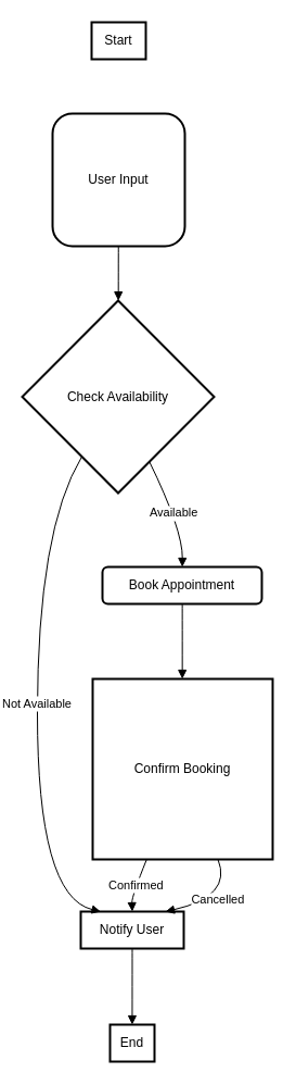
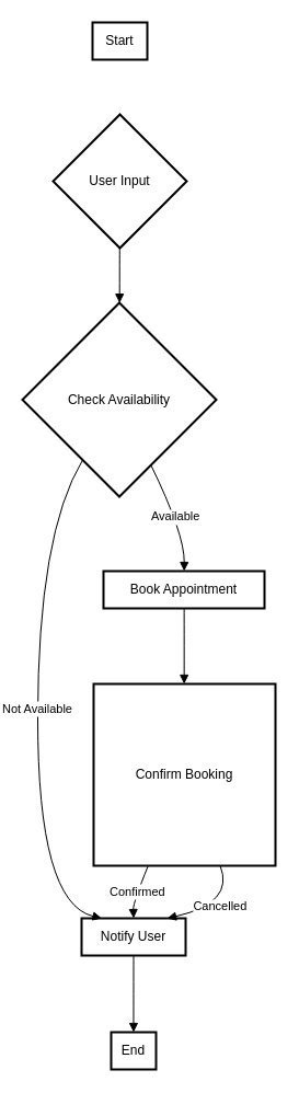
  <mxCell id="0" />
  <mxCell id="1" parent="0" />
  <mxCell id="2" value="Start" style="whiteSpace=wrap;strokeWidth=2;" vertex="1" parent="1"><mxGeometry x="84" y="20" width="50" height="34" as="geometry" /></mxCell>
- <mxCell id="3" value="User Input" style="strokeWidth=2;whiteSpace=wrap;rounded=1;" vertex="1" parent="1"><mxGeometry x="48" y="104" width="122" height="122" as="geometry" /></mxCell>
+ <mxCell id="3" value="User Input" style="rhombus;strokeWidth=2;whiteSpace=wrap;" vertex="1" parent="1"><mxGeometry x="48" y="104" width="122" height="122" as="geometry" /></mxCell>
  <mxCell id="4" value="Check Availability" style="rhombus;strokeWidth=2;whiteSpace=wrap;" vertex="1" parent="1"><mxGeometry x="20" y="276" width="177" height="177" as="geometry" /></mxCell>
- <mxCell id="5" value="Book Appointment" style="whiteSpace=wrap;strokeWidth=2;rounded=1;" vertex="1" parent="1"><mxGeometry x="94" y="521" width="147" height="34" as="geometry" /></mxCell>
+ <mxCell id="5" value="Book Appointment" style="whiteSpace=wrap;strokeWidth=2;" vertex="1" parent="1"><mxGeometry x="94" y="521" width="147" height="34" as="geometry" /></mxCell>
  <mxCell id="6" value="Notify User" style="whiteSpace=wrap;strokeWidth=2;" vertex="1" parent="1"><mxGeometry x="74" y="838" width="95" height="34" as="geometry" /></mxCell>
  <mxCell id="7" value="Confirm Booking" style="strokeWidth=2;whiteSpace=wrap;rounded=0;" vertex="1" parent="1"><mxGeometry x="85" y="624" width="166" height="166" as="geometry" /></mxCell>
  <mxCell id="8" value="End" style="whiteSpace=wrap;strokeWidth=2;" vertex="1" parent="1"><mxGeometry x="101" y="942" width="41" height="34" as="geometry" /></mxCell>
  <mxCell id="9" value="" style="curved=1;startArrow=none;endArrow=block;exitX=0.498;exitY=1;entryX=0.501;entryY=0;rounded=0;" edge="1" parent="1" source="3" target="4"><mxGeometry relative="1" as="geometry"><Array as="points" /></mxGeometry></mxCell>
  <mxCell id="10" value="Available" style="curved=1;startArrow=none;endArrow=block;exitX=0.741;exitY=0.999;entryX=0.501;entryY=0.012;rounded=0;" edge="1" parent="1" source="4" target="5"><mxGeometry relative="1" as="geometry"><Array as="points"><mxPoint x="168" y="487" /></Array></mxGeometry></mxCell>
  <mxCell id="11" value="Not Available" style="curved=1;startArrow=none;endArrow=block;exitX=0.196;exitY=0.999;entryX=0.196;entryY=0.003;rounded=0;" edge="1" parent="1" source="4" target="6"><mxGeometry relative="1" as="geometry"><Array as="points"><mxPoint x="34" y="487" /><mxPoint x="34" y="824" /></Array></mxGeometry></mxCell>
  <mxCell id="12" value="" style="curved=1;startArrow=none;endArrow=block;exitX=0.501;exitY=1;entryX=0.498;entryY=-0.002;rounded=0;" edge="1" parent="1" source="5" target="7"><mxGeometry relative="1" as="geometry"><Array as="points" /></mxGeometry></mxCell>
  <mxCell id="13" value="Confirmed" style="curved=1;startArrow=none;endArrow=block;exitX=0.301;exitY=0.997;entryX=0.5;entryY=0.003;rounded=0;" edge="1" parent="1" source="7" target="6"><mxGeometry relative="1" as="geometry"><Array as="points"><mxPoint x="121" y="824" /></Array></mxGeometry></mxCell>
  <mxCell id="14" value="Cancelled" style="curved=1;startArrow=none;endArrow=block;exitX=0.695;exitY=0.997;entryX=0.82;entryY=0.003;rounded=0;" edge="1" parent="1" source="7" target="6"><mxGeometry relative="1" as="geometry"><Array as="points"><mxPoint x="214" y="824" /></Array></mxGeometry></mxCell>
  <mxCell id="15" value="" style="curved=1;startArrow=none;endArrow=block;exitX=0.5;exitY=0.991;entryX=0.499;entryY=-0.009;rounded=0;" edge="1" parent="1" source="6" target="8"><mxGeometry relative="1" as="geometry"><Array as="points" /></mxGeometry></mxCell>
